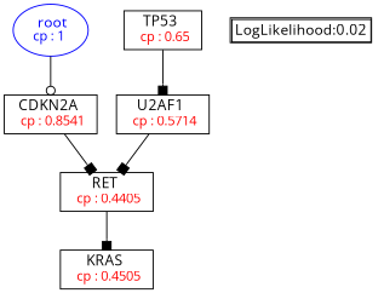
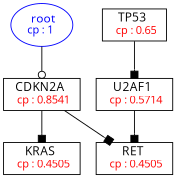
  digraph {
    fontname="Open Sans"
    fontsize=10
    node [fontname="Open Sans" shape=box]
    edge [arrowhead=box fontname="Open Sans"]
    n1 [color=Blue label=<<font color='Blue'> root</font><br/><font color='Blue' POINT-SIZE='12'>cp : 1 </font>> shape=oval]
    n2 [label=<CDKN2A <br/> <font color='Red' POINT-SIZE='12'> cp : 0.8541 </font>>]
-   n3 [label=<RET <br/> <font color='Red' POINT-SIZE='12'> cp : 0.4405 </font>>]
+   n3 [label=<RET <br/> <font color='Red' POINT-SIZE='12'> cp : 0.4505 </font>>]
    n4 [label=<TP53 <br/> <font color='Red' POINT-SIZE='12'> cp : 0.65 </font>>]
    n5 [label=<U2AF1 <br/> <font color='Red' POINT-SIZE='12'> cp : 0.5714 </font>>]
    n6 [label=<KRAS <br/> <font color='Red' POINT-SIZE='12'> cp : 0.4505 </font>>]
-   n7 [label=<<TABLE BORDER="1" CELLBORDER="1" CELLSPACING="0" >     <TR><TD ALIGN="LEFT">LogLikelihood:0.02</TD></TR>     </TABLE>> shape=plaintext]
    n1 -> n2 [arrowhead=odot]
    n2 -> n3
-   n3 -> n6
+   n2 -> n6
    n4 -> n5
    n5 -> n3
  }
